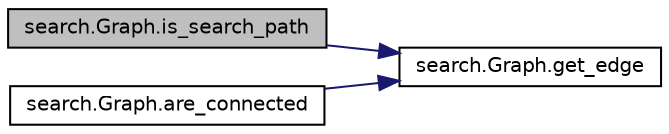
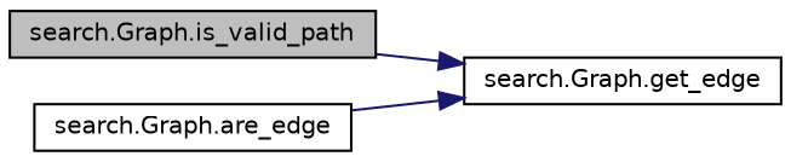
  digraph {
    rankdir=LR
    node [color=black fillcolor=white fontname=Helvetica fontsize=10 shape=record style=filled]
    edge [color=midnightblue fontname=Helvetica fontsize=10 labelfontname=Helvetica labelfontsize=10 style=solid]
-   n1 [fillcolor=grey75 fontcolor=black height=0.2 label="search.Graph.is_search_path" width=0.4]
+   n1 [fillcolor=grey75 fontcolor=black height=0.2 label="search.Graph.is_valid_path" width=0.4]
    n2 [height=0.2 label="search.Graph.get_edge" width=0.4]
-   n3 [height=0.2 label="search.Graph.are_connected" width=0.4]
+   n3 [height=0.2 label="search.Graph.are_edge" width=0.4]
    n1 -> n2
    n3 -> n2
  }
